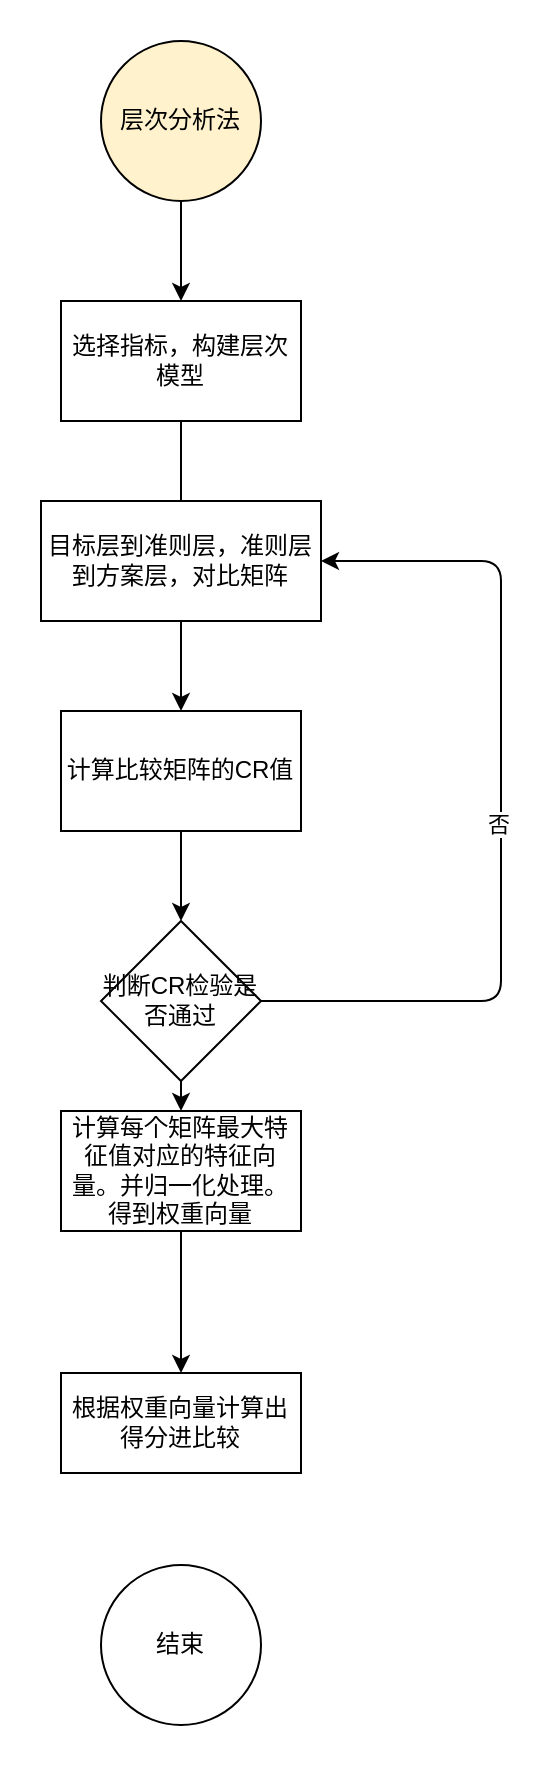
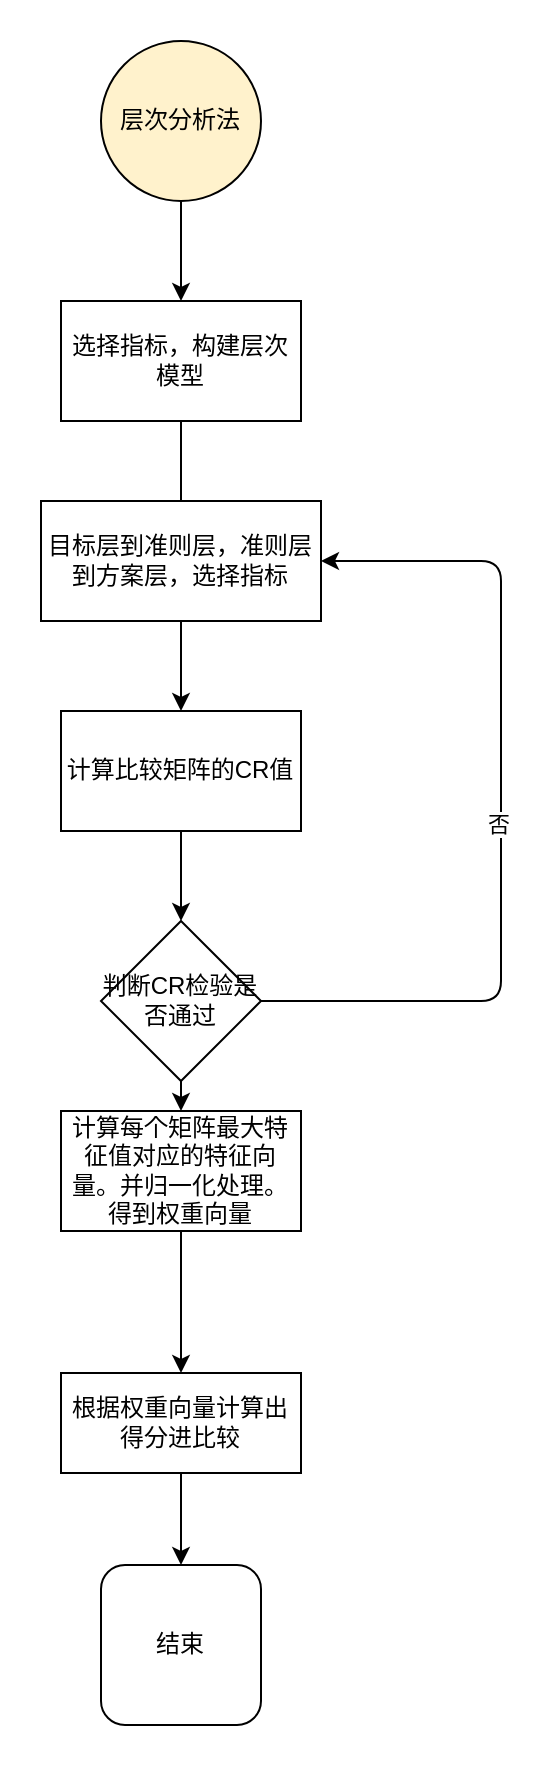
  <mxCell id="0" />
  <mxCell id="1" parent="0" />
  <mxCell id="2" value="" style="edgeStyle=none;html=1;" parent="1" source="3" target="5" edge="1"><mxGeometry relative="1" as="geometry" /></mxCell>
  <mxCell id="3" value="层次分析法" style="ellipse;whiteSpace=wrap;html=1;fillColor=#fff2cc;" parent="1" vertex="1"><mxGeometry x="50" y="20" width="80" height="80" as="geometry" /></mxCell>
  <mxCell id="4" value="" style="edgeStyle=none;html=1;endArrow=none;" parent="1" source="5" target="7" edge="1"><mxGeometry relative="1" as="geometry" /></mxCell>
  <mxCell id="5" value="选择指标，构建层次模型" style="whiteSpace=wrap;html=1;" parent="1" vertex="1"><mxGeometry x="30" y="150" width="120" height="60" as="geometry" /></mxCell>
  <mxCell id="6" value="" style="edgeStyle=none;html=1;" edge="1" parent="1" source="7" target="9"><mxGeometry relative="1" as="geometry" /></mxCell>
- <mxCell id="7" value="目标层到准则层，准则层到方案层，对比矩阵" style="whiteSpace=wrap;html=1;" parent="1" vertex="1"><mxGeometry x="20" y="250" width="140" height="60" as="geometry" /></mxCell>
+ <mxCell id="7" value="目标层到准则层，准则层到方案层，选择指标" style="whiteSpace=wrap;html=1;" parent="1" vertex="1"><mxGeometry x="20" y="250" width="140" height="60" as="geometry" /></mxCell>
  <mxCell id="8" value="" style="edgeStyle=none;html=1;" edge="1" parent="1" source="9" target="13"><mxGeometry relative="1" as="geometry" /></mxCell>
  <mxCell id="9" value="计算比较矩阵的CR值" style="whiteSpace=wrap;html=1;" vertex="1" parent="1"><mxGeometry x="30" y="355" width="120" height="60" as="geometry" /></mxCell>
  <mxCell id="10" style="edgeStyle=orthogonalEdgeStyle;html=1;entryX=1;entryY=0.5;entryDx=0;entryDy=0;" edge="1" parent="1" source="13" target="7"><mxGeometry relative="1" as="geometry"><Array as="points"><mxPoint x="250" y="500" /><mxPoint x="250" y="280" /></Array></mxGeometry></mxCell>
  <mxCell id="11" value="否" style="edgeLabel;html=1;align=center;verticalAlign=middle;resizable=0;points=[];" vertex="1" connectable="0" parent="10"><mxGeometry x="-0.028" y="2" relative="1" as="geometry"><mxPoint as="offset" /></mxGeometry></mxCell>
  <mxCell id="12" value="" style="edgeStyle=orthogonalEdgeStyle;html=1;" edge="1" parent="1" source="13" target="15"><mxGeometry relative="1" as="geometry" /></mxCell>
  <mxCell id="13" value="判断CR检验是否通过" style="rhombus;whiteSpace=wrap;html=1;" vertex="1" parent="1"><mxGeometry x="50" y="460" width="80" height="80" as="geometry" /></mxCell>
  <mxCell id="14" value="" style="edgeStyle=orthogonalEdgeStyle;html=1;" edge="1" parent="1" source="15" target="17"><mxGeometry relative="1" as="geometry" /></mxCell>
  <mxCell id="15" value="计算每个矩阵最大特征值对应的特征向量。并归一化处理。得到权重向量" style="whiteSpace=wrap;html=1;" vertex="1" parent="1"><mxGeometry x="30" y="555" width="120" height="60" as="geometry" /></mxCell>
+ <mxCell id="16" value="" style="edgeStyle=orthogonalEdgeStyle;html=1;" edge="1" parent="1" source="17" target="18"><mxGeometry relative="1" as="geometry" /></mxCell>
  <mxCell id="17" value="根据权重向量计算出得分进比较" style="whiteSpace=wrap;html=1;" vertex="1" parent="1"><mxGeometry x="30" y="686" width="120" height="50" as="geometry" /></mxCell>
- <mxCell id="18" value="结束" style="ellipse;whiteSpace=wrap;html=1;" vertex="1" parent="1"><mxGeometry x="50" y="782" width="80" height="80" as="geometry" /></mxCell>
+ <mxCell id="18" value="结束" style="whiteSpace=wrap;html=1;rounded=1;" vertex="1" parent="1"><mxGeometry x="50" y="782" width="80" height="80" as="geometry" /></mxCell>
